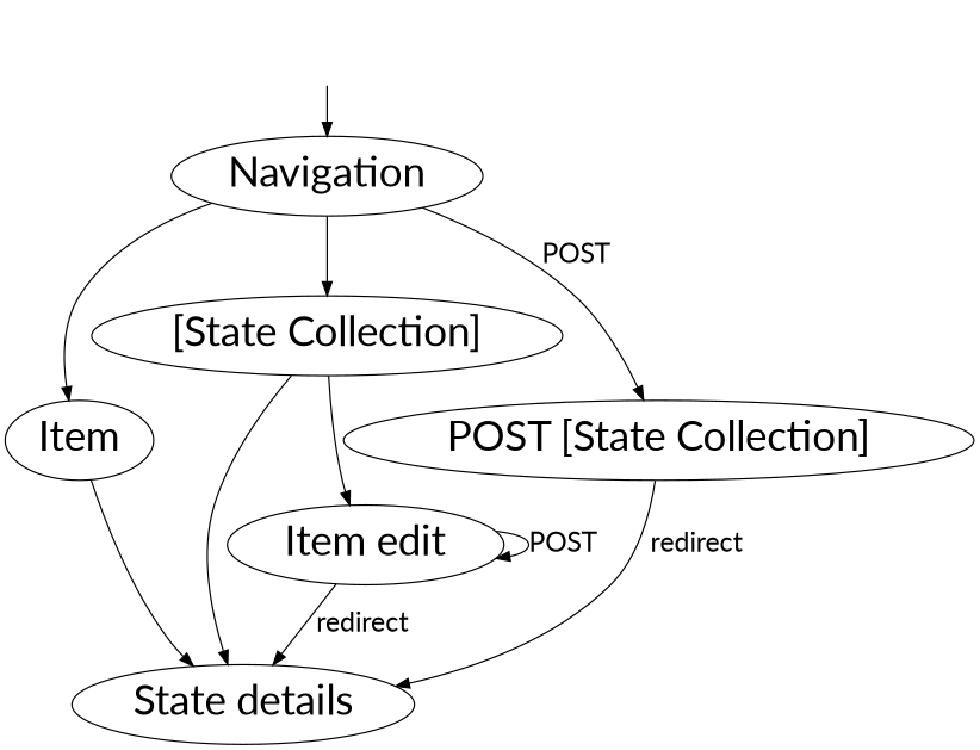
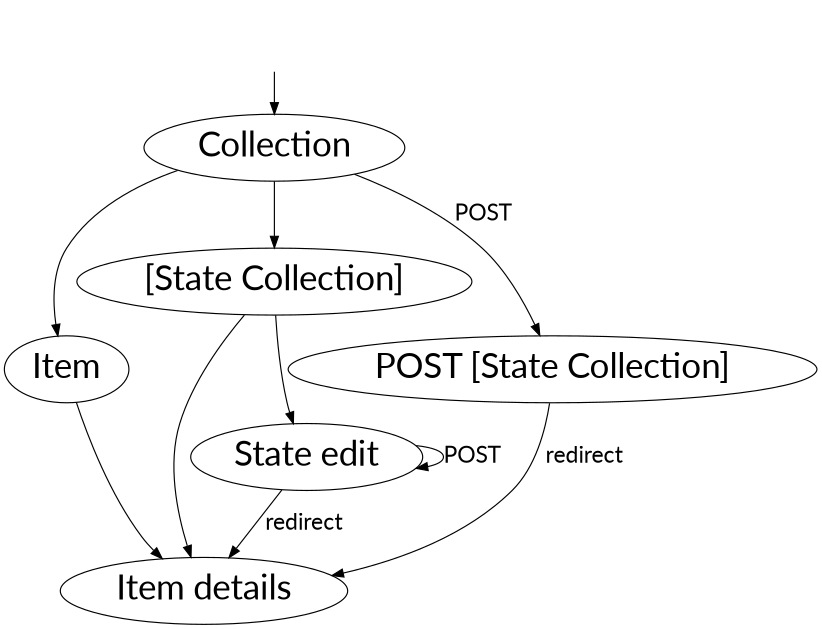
  digraph {
    fontname=Lato
    node [fontname=Lato fontsize=30]
    edge [fontname=Lato fontsize=20]
    _nil [style=invis]
-   Navigation
+   Navigation [label=Collection]
    n3 [label=Item]
    "[State Collection]"
    "POST [State Collection]"
-   "Item details" [label="State details"]
-   "Item edit"
+   "Item details"
+   "Item edit" [label="State edit"]
    _nil -> Navigation
    Navigation -> n3
    Navigation -> "[State Collection]"
    Navigation -> "POST [State Collection]" [label=POST]
    n3 -> "Item details"
    "[State Collection]" -> "Item details"
    "[State Collection]" -> "Item edit"
    "POST [State Collection]" -> "Item details" [label=redirect]
    "Item edit" -> "Item details" [label=redirect]
    "Item edit" -> "Item edit" [label=POST]
  }
